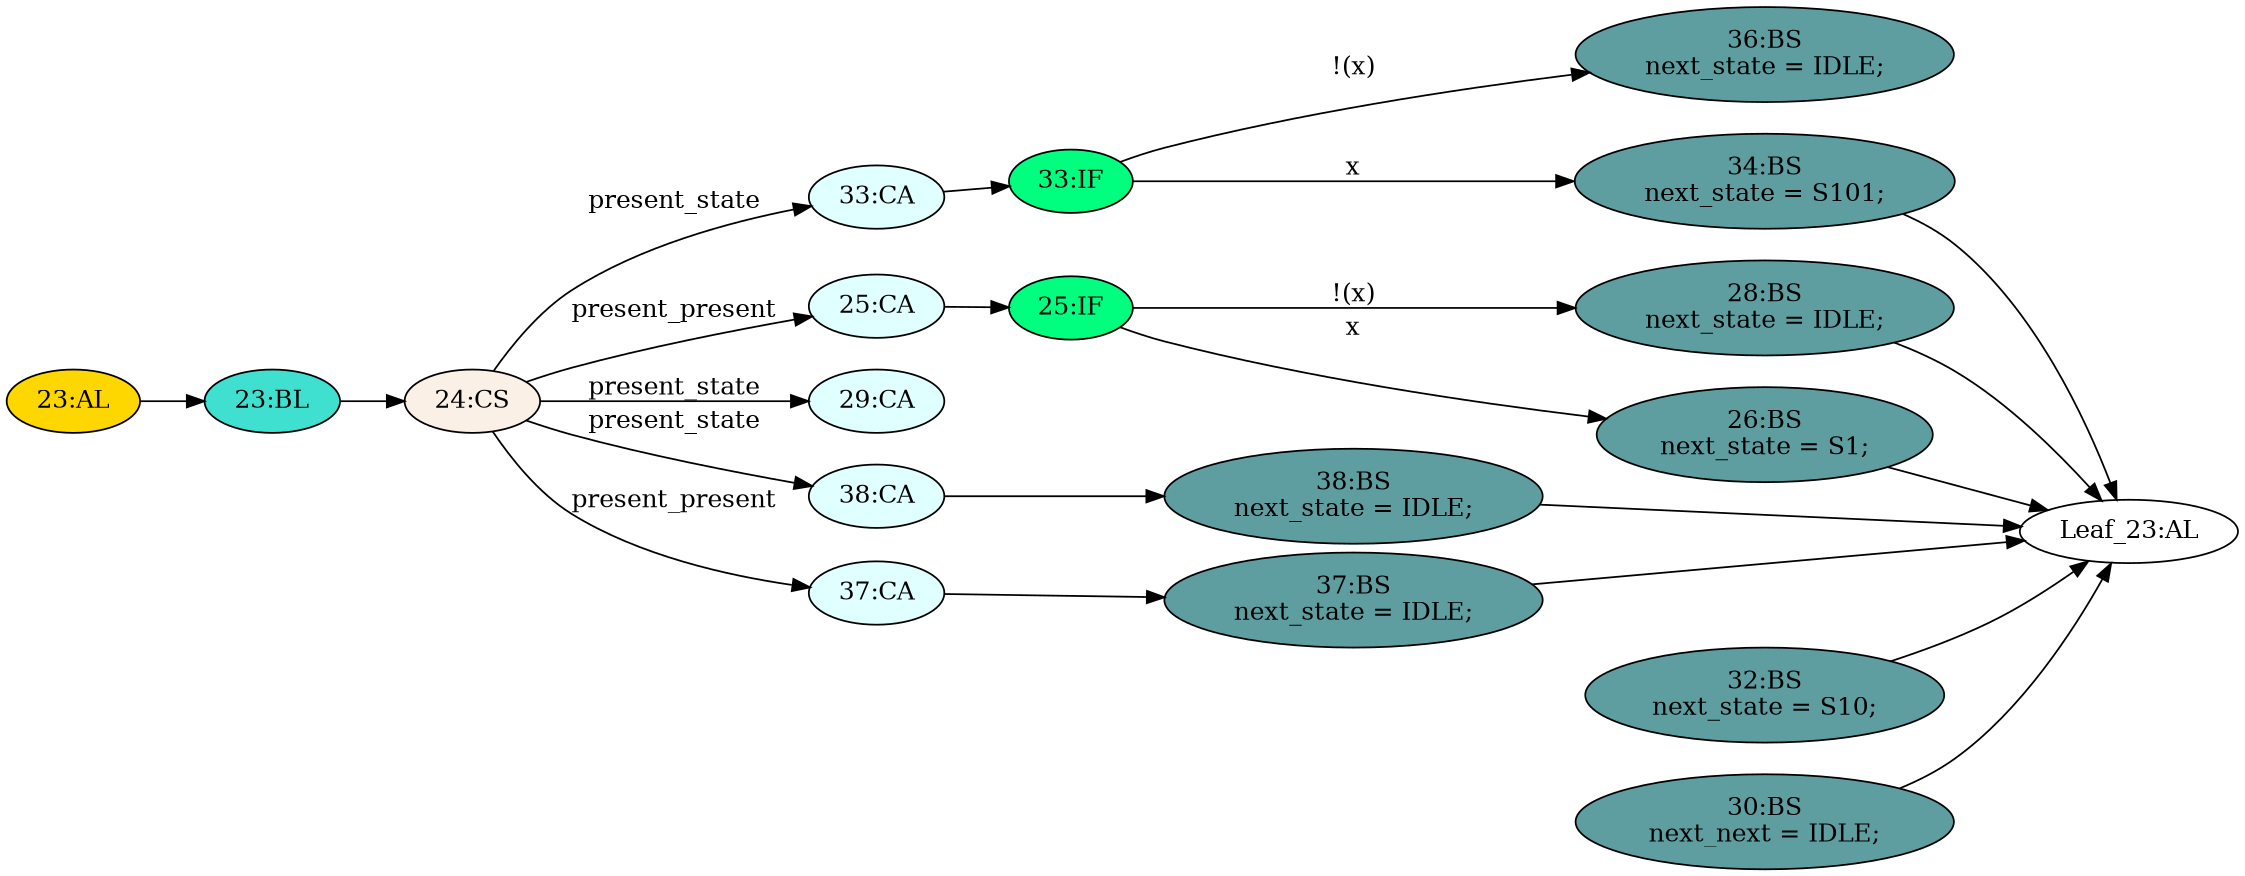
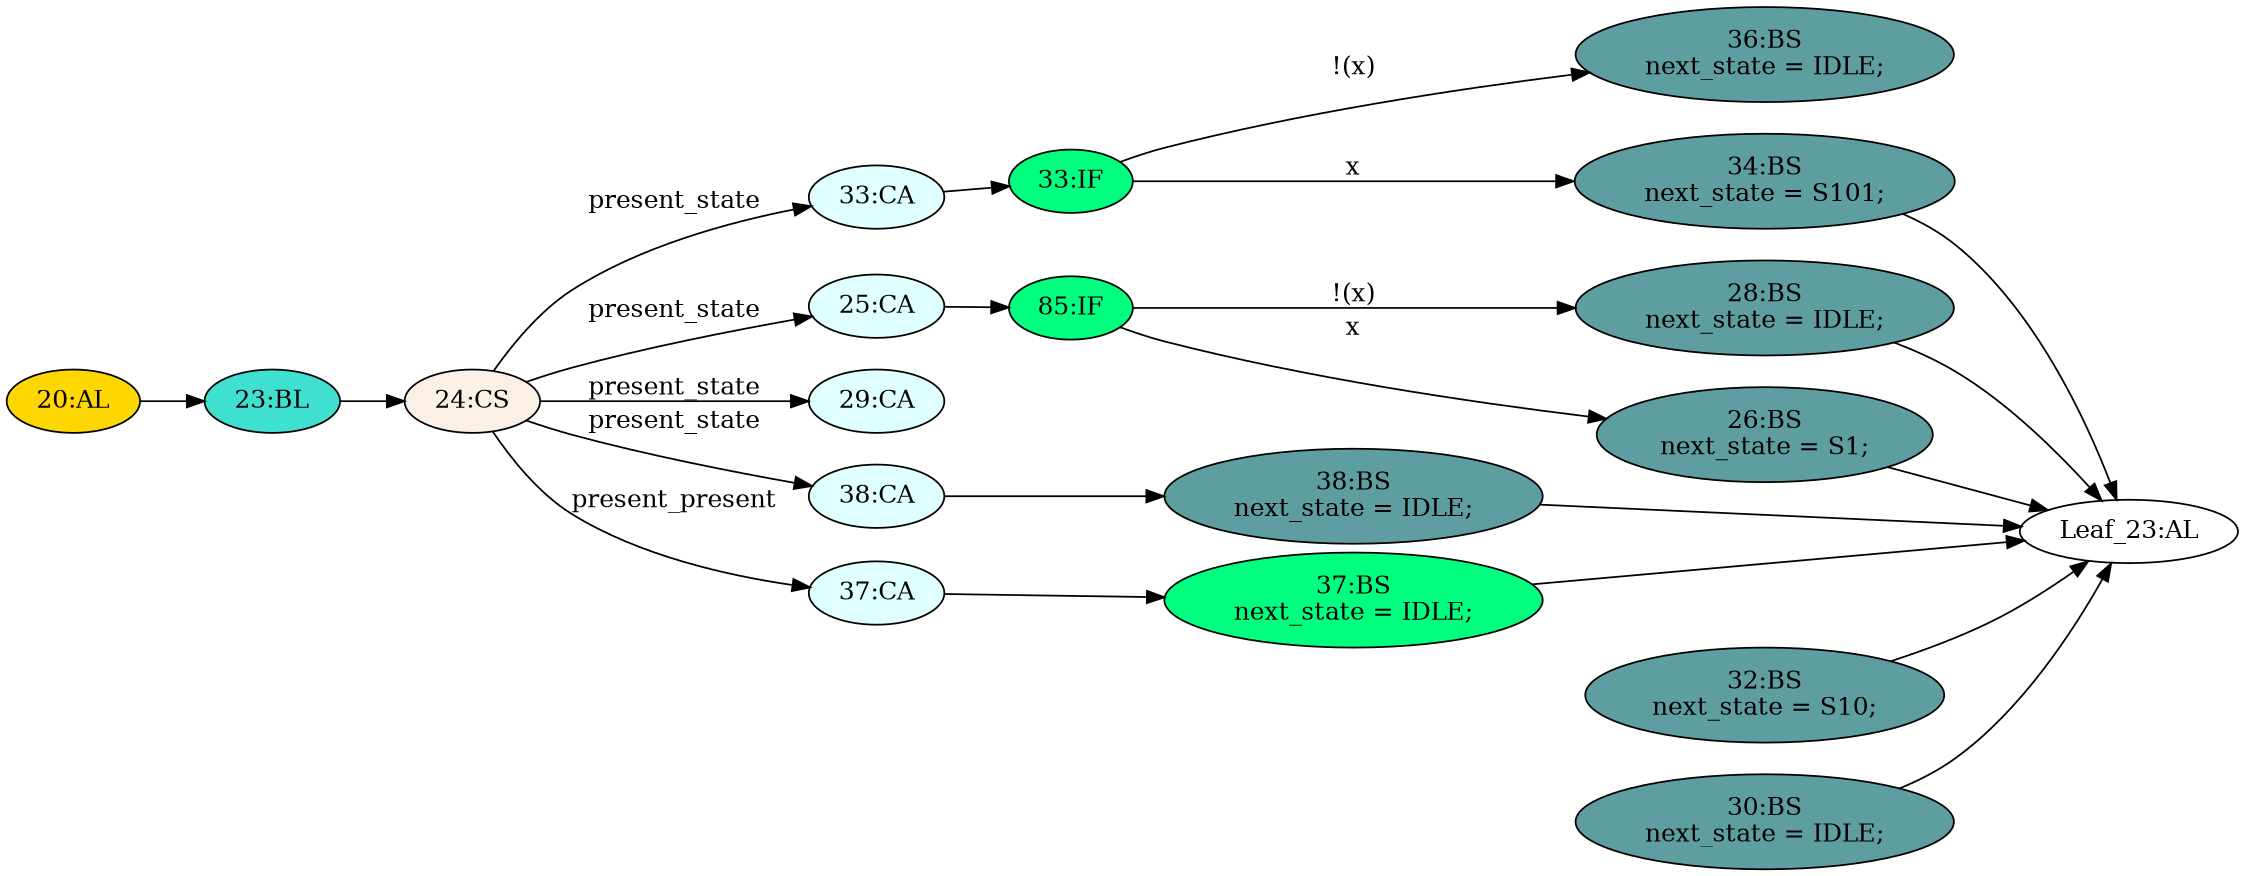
  strict digraph {
    rankdir=LR
    node [fillcolor=cadetblue statements="[]" style=filled typ=BlockingSubstitution]
    edge [cond="[]" lineno=None]
-   n1 [ast="<pyverilog.vparser.ast.BlockingSubstitution object at 0x7fcfd5db5250>" label="37:BS\nnext_state = IDLE;" statements="[<pyverilog.vparser.ast.BlockingSubstitution object at 0x7fcfd5db5250>]"]
+   n1 [ast="<pyverilog.vparser.ast.BlockingSubstitution object at 0x7fcfd5db5250>" fillcolor=springgreen label="37:BS\nnext_state = IDLE;" statements="[<pyverilog.vparser.ast.BlockingSubstitution object at 0x7fcfd5db5250>]"]
    n2 [def_var="['next_state']" label="Leaf_23:AL" fillcolor="" statements="" style="" typ=""]
    n3 [ast="<pyverilog.vparser.ast.BlockingSubstitution object at 0x7fcfd5db54d0>" label="28:BS\nnext_state = IDLE;" statements="[<pyverilog.vparser.ast.BlockingSubstitution object at 0x7fcfd5db54d0>]"]
    n4 [ast="<pyverilog.vparser.ast.BlockingSubstitution object at 0x7fcfd5db5610>" label="36:BS\nnext_state = IDLE;" statements="[<pyverilog.vparser.ast.BlockingSubstitution object at 0x7fcfd5db5610>]"]
    n5 [ast="<pyverilog.vparser.ast.BlockingSubstitution object at 0x7fcfd5db57d0>" label="32:BS\nnext_state = S10;" statements="[<pyverilog.vparser.ast.BlockingSubstitution object at 0x7fcfd5db57d0>]"]
-   n6 [ast="<pyverilog.vparser.ast.BlockingSubstitution object at 0x7fcfd5db5950>" label="30:BS\nnext_next = IDLE;" statements="[<pyverilog.vparser.ast.BlockingSubstitution object at 0x7fcfd5db5950>]"]
+   n6 [ast="<pyverilog.vparser.ast.BlockingSubstitution object at 0x7fcfd5db5950>" label="30:BS\nnext_state = IDLE;" statements="[<pyverilog.vparser.ast.BlockingSubstitution object at 0x7fcfd5db5950>]"]
    n7 [ast="<pyverilog.vparser.ast.Case object at 0x7fcfd5db5ad0>" fillcolor=lightcyan label="33:CA" typ=Case]
    n8 [ast="<pyverilog.vparser.ast.IfStatement object at 0x7fcfd5db5b50>" fillcolor=springgreen label="33:IF" typ=IfStatement]
    n9 [ast="<pyverilog.vparser.ast.BlockingSubstitution object at 0x7fcfd5db5b90>" label="34:BS\nnext_state = S101;" statements="[<pyverilog.vparser.ast.BlockingSubstitution object at 0x7fcfd5db5b90>]"]
    n10 [ast="<pyverilog.vparser.ast.Case object at 0x7fcfd5db5d10>" fillcolor=lightcyan label="25:CA" typ=Case]
-   n11 [ast="<pyverilog.vparser.ast.IfStatement object at 0x7fcfd5db5d90>" fillcolor=springgreen label="25:IF" typ=IfStatement]
+   n11 [ast="<pyverilog.vparser.ast.IfStatement object at 0x7fcfd5db5d90>" fillcolor=springgreen label="85:IF" typ=IfStatement]
    n12 [ast="<pyverilog.vparser.ast.BlockingSubstitution object at 0x7fcfd5db5dd0>" label="26:BS\nnext_state = S1;" statements="[<pyverilog.vparser.ast.BlockingSubstitution object at 0x7fcfd5db5dd0>]"]
    n13 [ast="<pyverilog.vparser.ast.BlockingSubstitution object at 0x7fcfd5db5f50>" label="38:BS\nnext_state = IDLE;" statements="[<pyverilog.vparser.ast.BlockingSubstitution object at 0x7fcfd5db5f50>]"]
    n14 [ast="<pyverilog.vparser.ast.Case object at 0x7fcfd58d91d0>" fillcolor=lightcyan label="29:CA" typ=Case]
    n15 [ast="<pyverilog.vparser.ast.CaseStatement object at 0x7fcfd58d90d0>" fillcolor=linen label="24:CS" typ=CaseStatement]
    n16 [ast="<pyverilog.vparser.ast.Case object at 0x7fcfd58d9350>" fillcolor=lightcyan label="38:CA" typ=Case]
    n17 [ast="<pyverilog.vparser.ast.Case object at 0x7fcfd58d9290>" fillcolor=lightcyan label="37:CA" typ=Case]
    n18 [ast="<pyverilog.vparser.ast.Block object at 0x7fcfd58d94d0>" fillcolor=turquoise label="23:BL" typ=Block]
-   n19 [ast="<pyverilog.vparser.ast.Always object at 0x7fcfd58d93d0>" clk_sens=False fillcolor=gold label="23:AL" sens="[]" typ=Always use_var="['x', 'present_state']"]
+   n19 [ast="<pyverilog.vparser.ast.Always object at 0x7fcfd58d93d0>" clk_sens=False fillcolor=gold label="20:AL" sens="[]" typ=Always use_var="['x', 'present_state']"]
    n1 -> n2
    n3 -> n2
    n5 -> n2
    n6 -> n2
    n7 -> n8
    n8 -> n4 [cond="['x']" label="!(x)" lineno=33]
    n8 -> n9 [cond="['x']" label=x lineno=33]
    n9 -> n2
    n10 -> n11
    n11 -> n3 [cond="['x']" label="!(x)" lineno=25]
    n11 -> n12 [cond="['x']" label=x lineno=25]
    n12 -> n2
    n13 -> n2
    n15 -> n7 [cond="['present_state']" label=present_state lineno=24]
-   n15 -> n10 [cond="['present_state']" label=present_present lineno=24]
+   n15 -> n10 [cond="['present_state']" label=present_state lineno=24]
    n15 -> n14 [cond="['present_state']" label=present_state lineno=24]
    n15 -> n16 [cond="['present_state']" label=present_state lineno=24]
    n15 -> n17 [cond="['present_state']" label=present_present lineno=24]
    n16 -> n13
    n17 -> n1
    n18 -> n15
    n19 -> n18
  }
